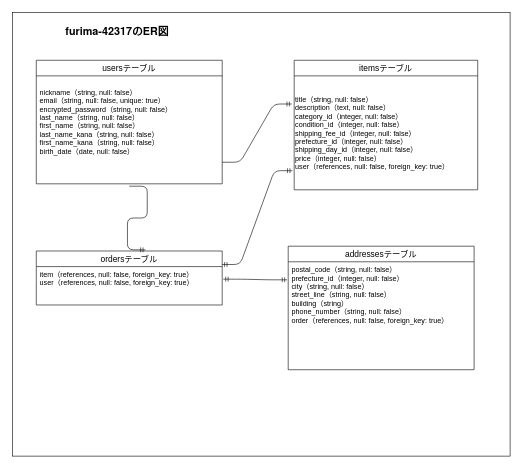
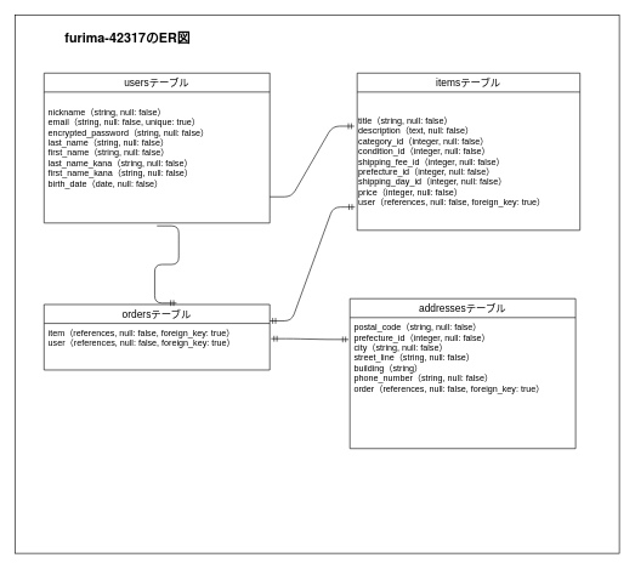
  <mxCell id="0" />
  <mxCell id="1" parent="0" />
  <mxCell id="2" value="" style="rounded=0;whiteSpace=wrap;html=1;fillColor=default;labelBackgroundColor=none;" vertex="1" parent="1"><mxGeometry width="830" height="740" as="geometry" x="20" y="20" /></mxCell>
  <mxCell id="3" value="usersテーブル" style="swimlane;fontStyle=0;childLayout=stackLayout;horizontal=1;startSize=26;horizontalStack=0;resizeParent=1;resizeParentMax=0;resizeLast=0;collapsible=1;marginBottom=0;align=center;fontSize=14;" vertex="1" parent="1"><mxGeometry x="60" y="100" width="310" height="206" as="geometry" /></mxCell>
  <mxCell id="4" value="&#10;nickname（string, null: false）&#10;email（string, null: false, unique: true）&#10;encrypted_password（string, null: false）&#10;last_name（string, null: false）&#10;first_name（string, null: false）&#10;last_name_kana（string, null: false）&#10;first_name_kana（string, null: false）&#10;birth_date（date, null: false）" style="text;strokeColor=none;fillColor=none;spacingLeft=4;spacingRight=4;overflow=hidden;rotatable=0;points=[[0,0.5],[1,0.5]];portConstraint=eastwest;fontSize=12;" vertex="1" parent="3"><mxGeometry y="26" width="310" height="180" as="geometry" /></mxCell>
- <mxCell id="5" value="&lt;p style=&quot;margin: 0px; font-variant-numeric: normal; font-variant-east-asian: normal; font-variant-alternates: normal; font-size-adjust: none; font-kerning: auto; font-optical-sizing: auto; font-feature-settings: normal; font-variation-settings: normal; font-variant-position: normal; font-variant-emoji: normal; font-stretch: normal; line-height: normal; font-family: &amp;quot;Helvetica Neue&amp;quot;; color: rgb(0, 0, 0); text-align: start;&quot; class=&quot;p1&quot;&gt;&lt;font style=&quot;font-size: 18px;&quot;&gt;&lt;b style=&quot;background-color: light-dark(#ffffff, var(--ge-dark-color, #121212));&quot;&gt;furima-42317のER図&lt;/b&gt;&lt;/font&gt;&lt;/p&gt;" style="whiteSpace=wrap;html=1;align=center;strokeColor=none;" vertex="1" parent="1"><mxGeometry x="90" y="30" width="210" height="40" as="geometry" /></mxCell>
+ <mxCell id="5" value="&lt;p style=&quot;margin: 0px; font-variant-numeric: normal; font-variant-east-asian: normal; font-variant-alternates: normal; font-size-adjust: none; font-kerning: auto; font-optical-sizing: auto; font-feature-settings: normal; font-variation-settings: normal; font-variant-position: normal; font-variant-emoji: normal; font-stretch: normal; line-height: normal; font-family: &amp;quot;Helvetica Neue&amp;quot;; color: rgb(0, 0, 0); text-align: start;&quot; class=&quot;p1&quot;&gt;&lt;font style=&quot;font-size: 18px;&quot;&gt;&lt;b style=&quot;background-color: light-dark(#ffffff, var(--ge-dark-color, #121212));&quot;&gt;furima-42317のER図&lt;/b&gt;&lt;/font&gt;&lt;/p&gt;" style="whiteSpace=wrap;html=1;align=center;strokeColor=none;" vertex="1" parent="1"><mxGeometry x="70" y="30" width="210" height="40" as="geometry" /></mxCell>
  <mxCell id="6" value="itemsテーブル" style="swimlane;fontStyle=0;childLayout=stackLayout;horizontal=1;startSize=26;horizontalStack=0;resizeParent=1;resizeParentMax=0;resizeLast=0;collapsible=1;marginBottom=0;align=center;fontSize=14;" vertex="1" parent="1"><mxGeometry x="490" y="100" width="306" height="216" as="geometry" /></mxCell>
  <mxCell id="7" value="title（string, null: false）&#10;description（text, null: false）&#10;category_id（integer, null: false）&#10;condition_id（integer, null: false）&#10;shipping_fee_id（integer, null: false）&#10;prefecture_id（integer, null: false）&#10;shipping_day_id（integer, null: false）&#10;price（integer, null: false）&#10;user（references, null: false, foreign_key: true）" style="text;align=left;verticalAlign=middle;resizable=0;points=[];autosize=1;strokeColor=none;fillColor=none;" vertex="1" parent="6"><mxGeometry y="26" width="306" height="190" as="geometry" /></mxCell>
  <mxCell id="8" value="ordersテーブル" style="swimlane;fontStyle=0;childLayout=stackLayout;horizontal=1;startSize=26;horizontalStack=0;resizeParent=1;resizeParentMax=0;resizeLast=0;collapsible=1;marginBottom=0;align=center;fontSize=14;" vertex="1" parent="1"><mxGeometry x="60" y="418" width="310" height="90" as="geometry" /></mxCell>
  <mxCell id="9" value="item（references, null: false, foreign_key: true）&#10;user（references, null: false, foreign_key: true）" style="text;strokeColor=none;fillColor=none;spacingLeft=4;spacingRight=4;overflow=hidden;rotatable=0;points=[[0,0.5],[1,0.5]];portConstraint=eastwest;fontSize=12;" vertex="1" parent="8"><mxGeometry y="26" width="310" height="64" as="geometry" /></mxCell>
  <mxCell id="10" value="addressesテーブル" style="swimlane;fontStyle=0;childLayout=stackLayout;horizontal=1;startSize=26;horizontalStack=0;resizeParent=1;resizeParentMax=0;resizeLast=0;collapsible=1;marginBottom=0;align=center;fontSize=14;" vertex="1" parent="1"><mxGeometry x="480" y="410" width="310" height="206" as="geometry" /></mxCell>
  <mxCell id="11" value="postal_code（string, null: false）&#10;prefecture_id（integer, null: false）&#10;city（string, null: false）&#10;street_line（string, null: false）&#10;building（string）&#10;phone_number（string, null: false）&#10;order（references, null: false, foreign_key: true）" style="text;strokeColor=none;fillColor=none;spacingLeft=4;spacingRight=4;overflow=hidden;rotatable=0;points=[[0,0.5],[1,0.5]];portConstraint=eastwest;fontSize=12;" vertex="1" parent="10"><mxGeometry y="26" width="310" height="180" as="geometry" /></mxCell>
  <mxCell id="12" value="" style="edgeStyle=entityRelationEdgeStyle;fontSize=12;html=1;endArrow=ERmandOne;startArrow=ERmandOne;entryX=-0.006;entryY=0.167;entryDx=0;entryDy=0;entryPerimeter=0;exitX=1.006;exitY=0.328;exitDx=0;exitDy=0;exitPerimeter=0;" edge="1" parent="1" source="9" target="11"><mxGeometry width="100" height="100" relative="1" as="geometry"><mxPoint x="370" y="420" as="sourcePoint" /><mxPoint x="470" y="320" as="targetPoint" /></mxGeometry></mxCell>
  <mxCell id="13" value="" style="edgeStyle=entityRelationEdgeStyle;fontSize=12;html=1;endArrow=ERmandOne;startArrow=ERmandOne;entryX=-0.01;entryY=0.832;entryDx=0;entryDy=0;entryPerimeter=0;exitX=1;exitY=0.25;exitDx=0;exitDy=0;" edge="1" parent="1" source="8" target="7"><mxGeometry width="100" height="100" relative="1" as="geometry"><mxPoint x="370" y="420" as="sourcePoint" /><mxPoint x="470" y="320" as="targetPoint" /></mxGeometry></mxCell>
  <mxCell id="14" value="" style="edgeStyle=entityRelationEdgeStyle;fontSize=12;html=1;endArrow=ERmandOne;exitX=0.5;exitY=1.022;exitDx=0;exitDy=0;exitPerimeter=0;entryX=0.587;entryY=-0.022;entryDx=0;entryDy=0;entryPerimeter=0;" edge="1" parent="1" source="4" target="8"><mxGeometry width="100" height="100" relative="1" as="geometry"><mxPoint x="370" y="420" as="sourcePoint" /><mxPoint x="240" y="410" as="targetPoint" /><Array as="points"><mxPoint x="210" y="350" /><mxPoint x="200" y="340" /><mxPoint x="212" y="340" /></Array></mxGeometry></mxCell>
  <mxCell id="15" value="" style="edgeStyle=entityRelationEdgeStyle;fontSize=12;html=1;endArrow=ERmandOne;entryX=-0.013;entryY=0.247;entryDx=0;entryDy=0;entryPerimeter=0;" edge="1" parent="1" target="7"><mxGeometry width="100" height="100" relative="1" as="geometry"><mxPoint x="370" y="270" as="sourcePoint" /><mxPoint x="470" y="170" as="targetPoint" /></mxGeometry></mxCell>
